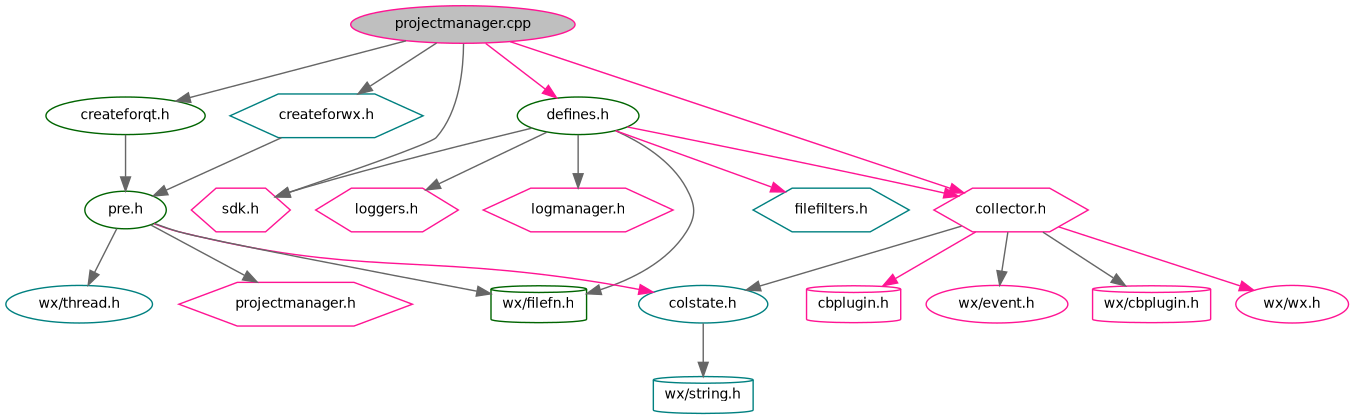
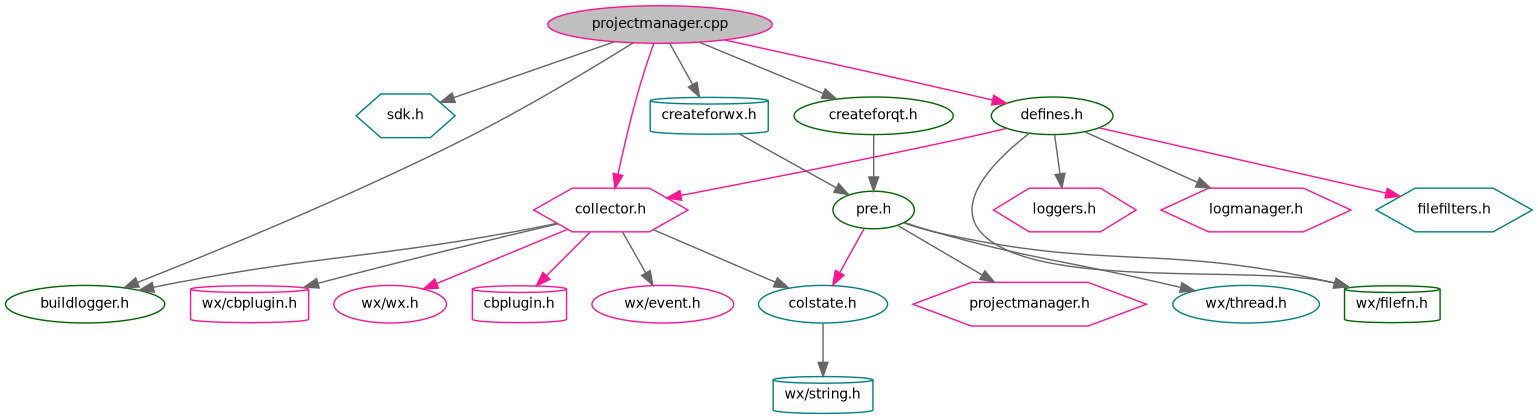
  digraph {
    node [color=deeppink fillcolor=white fontname=Helvetica fontsize=10 shape=ellipse style=filled]
    edge [color=gray40 fontname=Helvetica fontsize=10 labelfontname=Helvetica labelfontsize=10 style=solid]
    n1 [fillcolor=grey75 fontcolor=black height=0.2 label="projectmanager.cpp" width=0.4]
-   n2 [height=0.2 label="sdk.h" shape=hexagon width=0.4]
+   n2 [color=teal height=0.2 label="sdk.h" shape=hexagon width=0.4]
+   n3 [color=darkgreen height=0.2 label="buildlogger.h" width=0.4]
    n4 [height=0.2 label="collector.h" shape=hexagon width=0.4]
-   n5 [color=teal height=0.2 label="createforwx.h" shape=hexagon width=0.4]
+   n5 [color=teal height=0.2 label="createforwx.h" shape=cylinder width=0.4]
    n6 [color=darkgreen height=0.2 label="createforqt.h" width=0.4]
    n7 [color=darkgreen height=0.2 label="defines.h" width=0.4]
    n8 [color=teal height=0.2 label="colstate.h" width=0.4]
    n9 [height=0.2 label="wx/cbplugin.h" shape=cylinder width=0.4]
    n10 [height=0.2 label="wx/wx.h" width=0.4]
    n11 [height=0.2 label="cbplugin.h" shape=cylinder width=0.4]
    n12 [height=0.2 label="wx/event.h" width=0.4]
    n13 [color=darkgreen height=0.2 label="pre.h" width=0.4]
    n14 [color=darkgreen height=0.2 label="wx/filefn.h" shape=cylinder width=0.4]
    n15 [height=0.2 label="loggers.h" shape=hexagon width=0.4]
    n16 [height=0.2 label="logmanager.h" shape=hexagon width=0.4]
    n17 [color=teal height=0.2 label="filefilters.h" shape=hexagon width=0.4]
    n18 [color=teal height=0.2 label="wx/string.h" shape=cylinder width=0.4]
    n19 [height=0.2 label="projectmanager.h" shape=hexagon width=0.4]
    n20 [color=teal height=0.2 label="wx/thread.h" width=0.4]
    n1 -> n2
+   n1 -> n3
    n1 -> n4 [color=deeppink]
    n1 -> n5
    n1 -> n6
    n1 -> n7 [color=deeppink]
+   n4 -> n3
    n4 -> n8
    n4 -> n9
    n4 -> n10 [color=deeppink]
    n4 -> n11 [color=deeppink]
    n4 -> n12
    n5 -> n13
    n6 -> n13
-   n7 -> n2
    n7 -> n4 [color=deeppink]
    n7 -> n14
    n7 -> n15
    n7 -> n16
    n7 -> n17 [color=deeppink]
    n8 -> n18
    n13 -> n8 [color=deeppink]
    n13 -> n14
    n13 -> n19
    n13 -> n20
  }
